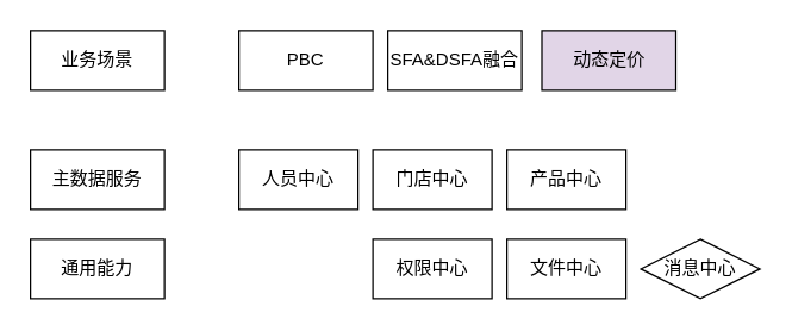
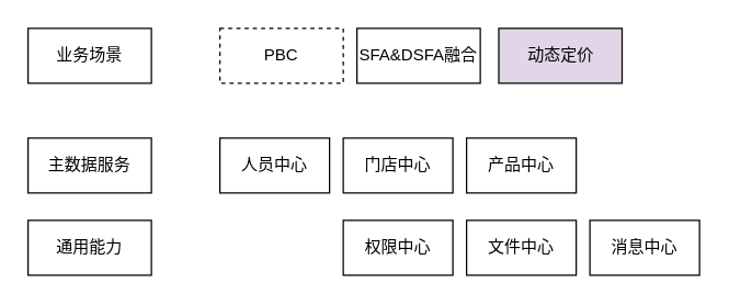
  <mxCell id="0" />
  <mxCell id="1" parent="0" />
  <mxCell id="2" value="权限中心" style="rounded=0;whiteSpace=wrap;html=1;" vertex="1" parent="1"><mxGeometry x="250" y="160" width="80" height="40" as="geometry" /></mxCell>
  <mxCell id="3" value="文件中心" style="rounded=0;whiteSpace=wrap;html=1;" vertex="1" parent="1"><mxGeometry x="340" y="160" width="80" height="40" as="geometry" /></mxCell>
- <mxCell id="4" value="消息中心" style="rhombus;whiteSpace=wrap;html=1;" vertex="1" parent="1"><mxGeometry x="430" y="160" width="80" height="40" as="geometry" /></mxCell>
+ <mxCell id="4" value="消息中心" style="rounded=0;whiteSpace=wrap;html=1;" vertex="1" parent="1"><mxGeometry x="430" y="160" width="80" height="40" as="geometry" /></mxCell>
  <mxCell id="5" value="人员中心" style="rounded=0;whiteSpace=wrap;html=1;" vertex="1" parent="1"><mxGeometry x="160" y="100" width="80" height="40" as="geometry" /></mxCell>
  <mxCell id="6" value="门店中心" style="rounded=0;whiteSpace=wrap;html=1;" vertex="1" parent="1"><mxGeometry x="250" y="100" width="80" height="40" as="geometry" /></mxCell>
  <mxCell id="7" value="产品中心" style="rounded=0;whiteSpace=wrap;html=1;" vertex="1" parent="1"><mxGeometry x="340" y="100" width="80" height="40" as="geometry" /></mxCell>
  <mxCell id="8" value="通用能力" style="rounded=0;whiteSpace=wrap;html=1;" vertex="1" parent="1"><mxGeometry x="20" y="160" width="90" height="40" as="geometry" /></mxCell>
  <mxCell id="9" value="主数据服务" style="rounded=0;whiteSpace=wrap;html=1;" vertex="1" parent="1"><mxGeometry x="20" y="100" width="90" height="40" as="geometry" /></mxCell>
  <mxCell id="10" value="业务场景" style="rounded=0;whiteSpace=wrap;html=1;" vertex="1" parent="1"><mxGeometry x="20" y="20" width="90" height="40" as="geometry" /></mxCell>
- <mxCell id="11" value="PBC" style="rounded=0;whiteSpace=wrap;html=1;" vertex="1" parent="1"><mxGeometry x="160" y="20" width="90" height="40" as="geometry" /></mxCell>
+ <mxCell id="11" value="PBC" style="rounded=0;whiteSpace=wrap;html=1;dashed=1;" vertex="1" parent="1"><mxGeometry x="160" y="20" width="90" height="40" as="geometry" /></mxCell>
  <mxCell id="12" value="SFA&amp;amp;DSFA融合" style="rounded=0;whiteSpace=wrap;html=1;" vertex="1" parent="1"><mxGeometry x="260" y="20" width="90" height="40" as="geometry" /></mxCell>
  <mxCell id="13" value="动态定价" style="rounded=0;whiteSpace=wrap;html=1;fillColor=#e1d5e7;" vertex="1" parent="1"><mxGeometry x="363.5" y="20" width="90" height="40" as="geometry" /></mxCell>
